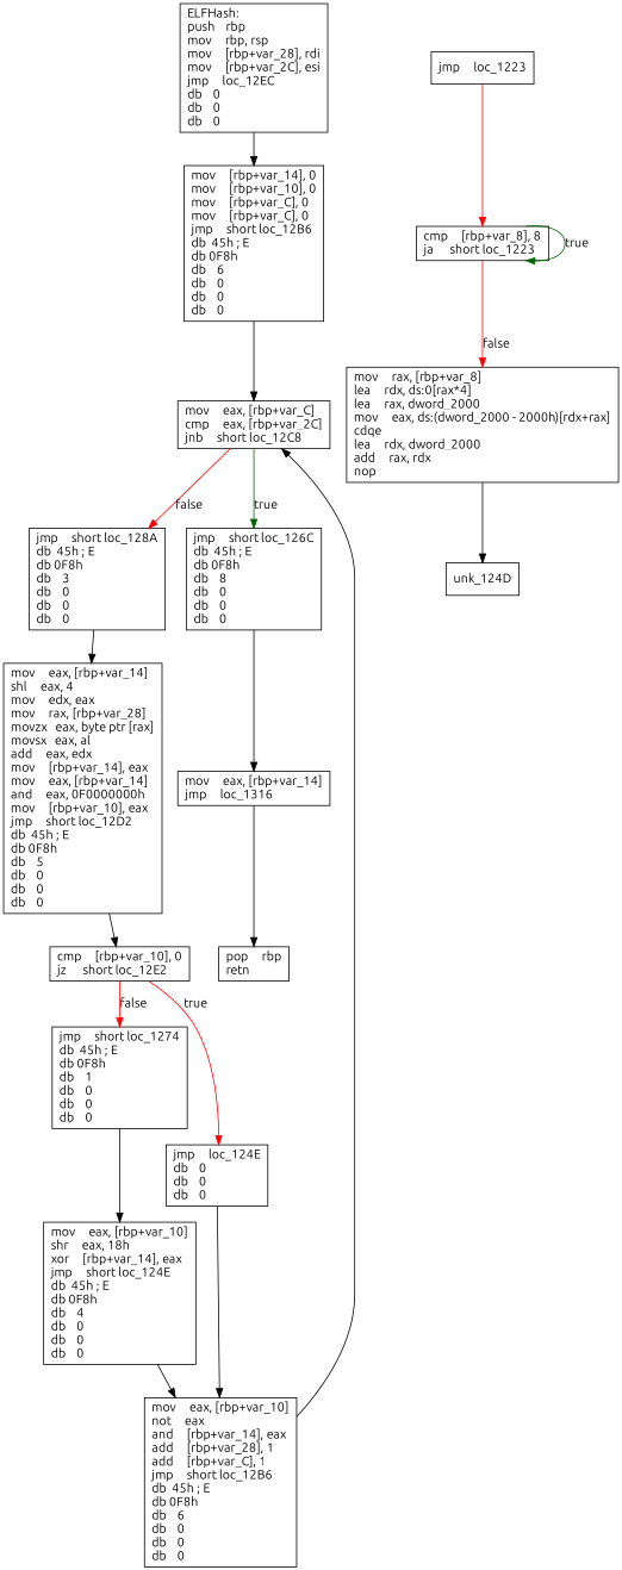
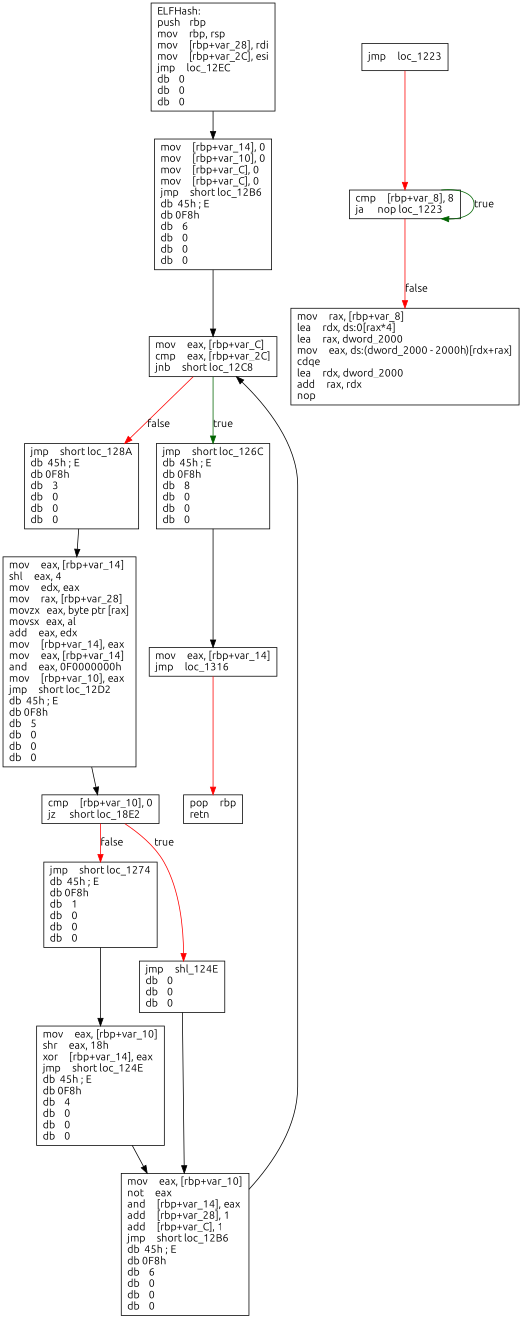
  digraph {
    fontname=Ubuntu
    node [fontname=Ubuntu shape=box]
    edge [fontname=Ubuntu]
    n1 [label="ELFHash:\lpush    rbp\lmov     rbp, rsp\lmov     [rbp+var_28], rdi\lmov     [rbp+var_2C], esi\ljmp     loc_12EC\ldb    0\ldb    0\ldb    0\l"]
    n2 [label="mov     [rbp+var_14], 0\lmov     [rbp+var_10], 0\lmov     [rbp+var_C], 0\lmov     [rbp+var_C], 0\ljmp     short loc_12B6\ldb  45h ; E\ldb 0F8h\ldb    6\ldb    0\ldb    0\ldb    0\l"]
    n3 [label="mov     eax, [rbp+var_C]\lcmp     eax, [rbp+var_2C]\ljnb     short loc_12C8\l"]
-   n4 [label="cmp     [rbp+var_8], 8\lja      short loc_1223\l"]
+   n4 [label="cmp     [rbp+var_8], 8\lja      nop loc_1223\l"]
    n5 [label="mov     rax, [rbp+var_8]\llea     rdx, ds:0[rax*4]\llea     rax, dword_2000\lmov     eax, ds:(dword_2000 - 2000h)[rdx+rax]\lcdqe\llea     rdx, dword_2000\ladd     rax, rdx\lnop\l"]
-   n6 [label="unk_124D\l"]
    n7 [label="mov     eax, [rbp+var_10]\lnot     eax\land     [rbp+var_14], eax\ladd     [rbp+var_28], 1\ladd     [rbp+var_C], 1\ljmp     short loc_12B6\ldb  45h ; E\ldb 0F8h\ldb    6\ldb    0\ldb    0\ldb    0\l"]
    n8 [label="jmp     short loc_128A\ldb  45h ; E\ldb 0F8h\ldb    3\ldb    0\ldb    0\ldb    0\l"]
    n9 [label="jmp     short loc_126C\ldb  45h ; E\ldb 0F8h\ldb    8\ldb    0\ldb    0\ldb    0\l"]
    n10 [label="mov     eax, [rbp+var_14]\ljmp     loc_1316\l"]
    n11 [label="pop     rbp\lretn\l"]
    n12 [label="mov     eax, [rbp+var_10]\lshr     eax, 18h\lxor     [rbp+var_14], eax\ljmp     short loc_124E\ldb  45h ; E\ldb 0F8h\ldb    4\ldb    0\ldb    0\ldb    0\l"]
    n13 [label="mov     eax, [rbp+var_14]\lshl     eax, 4\lmov     edx, eax\lmov     rax, [rbp+var_28]\lmovzx   eax, byte ptr [rax]\lmovsx   eax, al\ladd     eax, edx\lmov     [rbp+var_14], eax\lmov     eax, [rbp+var_14]\land     eax, 0F0000000h\lmov     [rbp+var_10], eax\ljmp     short loc_12D2\ldb  45h ; E\ldb 0F8h\ldb    5\ldb    0\ldb    0\ldb    0\l"]
-   n14 [label="cmp     [rbp+var_10], 0\ljz      short loc_12E2\l"]
+   n14 [label="cmp     [rbp+var_10], 0\ljz      short loc_18E2\l"]
    n15 [label="jmp     short loc_1274\ldb  45h ; E\ldb 0F8h\ldb    1\ldb    0\ldb    0\ldb    0\l"]
-   n16 [label="jmp     loc_124E\ldb    0\ldb    0\ldb    0\l"]
+   n16 [label="jmp     shl_124E\ldb    0\ldb    0\ldb    0\l"]
    n17 [label="jmp     loc_1223\l"]
    n1 -> n2
    n2 -> n3
    n3 -> n8 [color=red label=false]
    n3 -> n9 [color=darkgreen label=true]
    n4 -> n4 [color=darkgreen label=true]
    n4 -> n5 [color=red label=false]
-   n5 -> n6
    n7 -> n3
    n8 -> n13
    n9 -> n10
-   n10 -> n11
+   n10 -> n11 [color=red]
    n12 -> n7
    n13 -> n14
    n14 -> n15 [color=red label=false]
    n14 -> n16 [color=red label=true]
    n15 -> n12
    n16 -> n7
    n17 -> n4 [color=red]
  }
